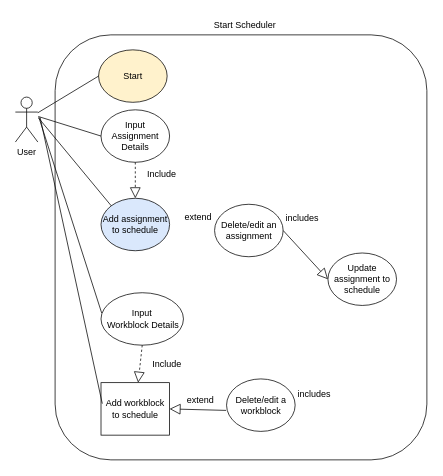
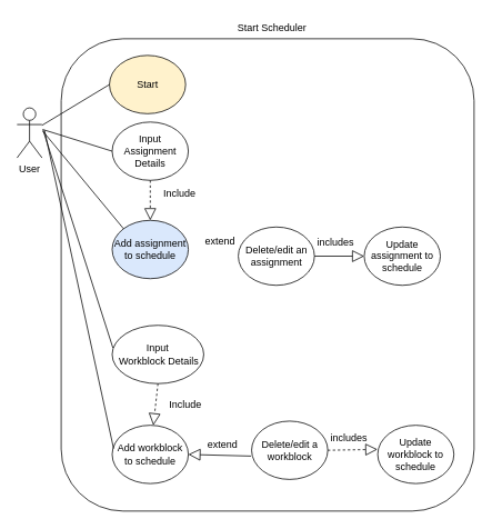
  <mxCell id="0" />
  <mxCell id="1" parent="0" />
  <mxCell id="2" value="" style="rounded=1;whiteSpace=wrap;html=1;verticalAlign=bottom;" parent="1" vertex="1"><mxGeometry x="73" y="46" width="496" height="567" as="geometry" /></mxCell>
  <mxCell id="3" value="User" style="shape=umlActor;verticalLabelPosition=bottom;verticalAlign=top;html=1;outlineConnect=0;" parent="1" vertex="1"><mxGeometry x="20" y="129" width="30" height="60" as="geometry" /></mxCell>
  <mxCell id="4" value="Start Scheduler" style="text;html=1;align=center;verticalAlign=middle;resizable=0;points=[];autosize=1;strokeColor=none;fillColor=none;" parent="1" vertex="1"><mxGeometry x="263" y="20" width="126" height="26" as="geometry" /></mxCell>
  <mxCell id="5" value="Input Assignment Details" style="ellipse;whiteSpace=wrap;html=1;" parent="1" vertex="1"><mxGeometry x="134.25" y="146" width="91.5" height="70" as="geometry" /></mxCell>
  <mxCell id="6" value="Add assignment to schedule" style="ellipse;whiteSpace=wrap;html=1;fillColor=#dae8fc;" parent="1" vertex="1"><mxGeometry x="134.25" y="264" width="91.5" height="70" as="geometry" /></mxCell>
  <mxCell id="7" value="Start" style="ellipse;whiteSpace=wrap;html=1;fillColor=#fff2cc;" parent="1" vertex="1"><mxGeometry x="131" y="66" width="91.5" height="70" as="geometry" /></mxCell>
  <mxCell id="8" value="" style="endArrow=none;html=1;rounded=0;entryX=0;entryY=0.5;entryDx=0;entryDy=0;" parent="1" source="3" target="7" edge="1"><mxGeometry width="50" height="50" relative="1" as="geometry"><mxPoint x="299" y="209" as="sourcePoint" /><mxPoint x="349" y="159" as="targetPoint" /></mxGeometry></mxCell>
  <mxCell id="9" value="" style="endArrow=none;html=1;rounded=0;entryX=0;entryY=0.5;entryDx=0;entryDy=0;" parent="1" target="5" edge="1"><mxGeometry width="50" height="50" relative="1" as="geometry"><mxPoint x="51" y="155" as="sourcePoint" /><mxPoint x="349" y="159" as="targetPoint" /></mxGeometry></mxCell>
  <mxCell id="10" value="" style="endArrow=none;html=1;rounded=0;entryX=0;entryY=0;entryDx=0;entryDy=0;" parent="1" target="6" edge="1"><mxGeometry width="50" height="50" relative="1" as="geometry"><mxPoint x="51" y="157" as="sourcePoint" /><mxPoint x="131" y="238" as="targetPoint" /></mxGeometry></mxCell>
  <mxCell id="11" value="Input&lt;div&gt;&amp;nbsp;Workblock Details&lt;/div&gt;" style="ellipse;whiteSpace=wrap;html=1;" parent="1" vertex="1"><mxGeometry x="134.25" y="390" width="110" height="70" as="geometry" /></mxCell>
- <mxCell id="12" value="Add workblock&lt;div&gt;to schedule&lt;/div&gt;" style="whiteSpace=wrap;html=1;rounded=0;" parent="1" vertex="1"><mxGeometry x="134.25" y="510" width="91.5" height="70" as="geometry" /></mxCell>
+ <mxCell id="12" value="Add workblock&lt;div&gt;to schedule&lt;/div&gt;" style="ellipse;whiteSpace=wrap;html=1;" parent="1" vertex="1"><mxGeometry x="134.25" y="510" width="91.5" height="70" as="geometry" /></mxCell>
  <mxCell id="13" value="" style="endArrow=none;html=1;rounded=0;entryX=0.008;entryY=0.386;entryDx=0;entryDy=0;entryPerimeter=0;" parent="1" target="11" edge="1"><mxGeometry width="50" height="50" relative="1" as="geometry"><mxPoint x="51" y="155" as="sourcePoint" /><mxPoint x="349" y="359" as="targetPoint" /></mxGeometry></mxCell>
  <mxCell id="14" value="" style="endArrow=none;html=1;rounded=0;entryX=0.019;entryY=0.4;entryDx=0;entryDy=0;entryPerimeter=0;" parent="1" target="12" edge="1"><mxGeometry width="50" height="50" relative="1" as="geometry"><mxPoint x="53" y="156" as="sourcePoint" /><mxPoint x="349" y="359" as="targetPoint" /></mxGeometry></mxCell>
  <mxCell id="15" value="Include" style="text;html=1;align=center;verticalAlign=middle;resizable=0;points=[];autosize=1;strokeColor=none;fillColor=none;" vertex="1" parent="1"><mxGeometry x="186" y="219" width="57" height="26" as="geometry" /></mxCell>
  <mxCell id="16" value="Include" style="text;html=1;align=center;verticalAlign=middle;resizable=0;points=[];autosize=1;strokeColor=none;fillColor=none;" vertex="1" parent="1"><mxGeometry x="193" y="472" width="57" height="26" as="geometry" /></mxCell>
  <mxCell id="17" value="" style="endArrow=block;dashed=1;endFill=0;endSize=12;html=1;rounded=0;exitX=0.5;exitY=1;exitDx=0;exitDy=0;" edge="1" parent="1" source="11" target="12"><mxGeometry width="160" relative="1" as="geometry"><mxPoint x="139" y="392" as="sourcePoint" /><mxPoint x="299" y="392" as="targetPoint" /></mxGeometry></mxCell>
  <mxCell id="18" value="" style="endArrow=block;dashed=1;endFill=0;endSize=12;html=1;rounded=0;exitX=0.5;exitY=1;exitDx=0;exitDy=0;entryX=0.5;entryY=0;entryDx=0;entryDy=0;" edge="1" parent="1" source="5" target="6"><mxGeometry width="160" relative="1" as="geometry"><mxPoint x="139" y="392" as="sourcePoint" /><mxPoint x="299" y="392" as="targetPoint" /></mxGeometry></mxCell>
  <mxCell id="19" value="Delete/edit an assignment" style="ellipse;whiteSpace=wrap;html=1;" vertex="1" parent="1"><mxGeometry x="285.75" y="272" width="91.5" height="70" as="geometry" /></mxCell>
  <mxCell id="20" value="extend" style="text;html=1;align=center;verticalAlign=middle;whiteSpace=wrap;rounded=0;" vertex="1" parent="1"><mxGeometry x="234" y="274" width="60" height="30" as="geometry" /></mxCell>
- <mxCell id="21" value="Update assignment to schedule" style="ellipse;whiteSpace=wrap;html=1;" vertex="1" parent="1"><mxGeometry x="437" y="337" width="91.5" height="70" as="geometry" /></mxCell>
+ <mxCell id="21" value="Update assignment to schedule" style="ellipse;whiteSpace=wrap;html=1;" vertex="1" parent="1"><mxGeometry x="437" y="272" width="91.5" height="70" as="geometry" /></mxCell>
  <mxCell id="22" value="includes" style="text;html=1;align=center;verticalAlign=middle;whiteSpace=wrap;rounded=0;" vertex="1" parent="1"><mxGeometry x="373" y="276" width="60" height="30" as="geometry" /></mxCell>
  <mxCell id="23" value="Delete/edit a workblock" style="ellipse;whiteSpace=wrap;html=1;" vertex="1" parent="1"><mxGeometry x="301.75" y="505" width="91.5" height="70" as="geometry" /></mxCell>
  <mxCell id="24" value="extend" style="text;html=1;align=center;verticalAlign=middle;whiteSpace=wrap;rounded=0;" vertex="1" parent="1"><mxGeometry x="237" y="518" width="60" height="30" as="geometry" /></mxCell>
+ <mxCell id="25" value="Update workblock to schedule" style="ellipse;whiteSpace=wrap;html=1;" vertex="1" parent="1"><mxGeometry x="453.25" y="510" width="91.5" height="70" as="geometry" /></mxCell>
  <mxCell id="26" value="includes" style="text;html=1;align=center;verticalAlign=middle;whiteSpace=wrap;rounded=0;" vertex="1" parent="1"><mxGeometry x="389" y="510" width="60" height="30" as="geometry" /></mxCell>
  <mxCell id="27" value="" style="endArrow=block;dashed=0;endFill=0;endSize=12;html=1;rounded=0;exitX=-0.008;exitY=0.6;exitDx=0;exitDy=0;exitPerimeter=0;entryX=1;entryY=0.5;entryDx=0;entryDy=0;" edge="1" parent="1" source="23" target="12"><mxGeometry width="160" relative="1" as="geometry"><mxPoint x="139" y="392" as="sourcePoint" /><mxPoint x="299" y="392" as="targetPoint" /></mxGeometry></mxCell>
+ <mxCell id="28" value="" style="endArrow=block;dashed=1;endFill=0;endSize=12;html=1;rounded=0;exitX=1;exitY=0.5;exitDx=0;exitDy=0;entryX=-0.003;entryY=0.414;entryDx=0;entryDy=0;entryPerimeter=0;" edge="1" parent="1" source="23" target="25"><mxGeometry width="160" relative="1" as="geometry"><mxPoint x="139" y="388" as="sourcePoint" /><mxPoint x="299" y="388" as="targetPoint" /></mxGeometry></mxCell>
  <mxCell id="29" value="" style="endArrow=block;dashed=0;endFill=0;endSize=12;html=1;rounded=0;exitX=1;exitY=0.5;exitDx=0;exitDy=0;entryX=0;entryY=0.5;entryDx=0;entryDy=0;" edge="1" parent="1" source="19" target="21"><mxGeometry width="160" relative="1" as="geometry"><mxPoint x="139" y="388" as="sourcePoint" /><mxPoint x="299" y="388" as="targetPoint" /></mxGeometry></mxCell>
